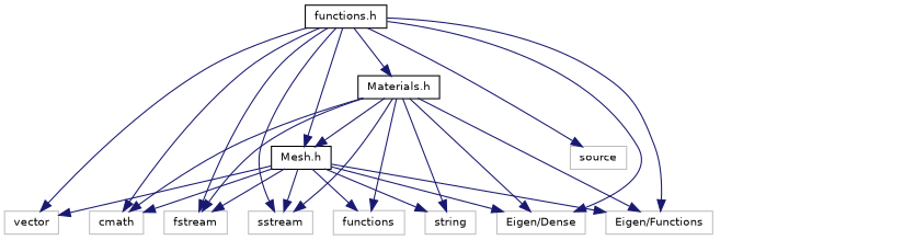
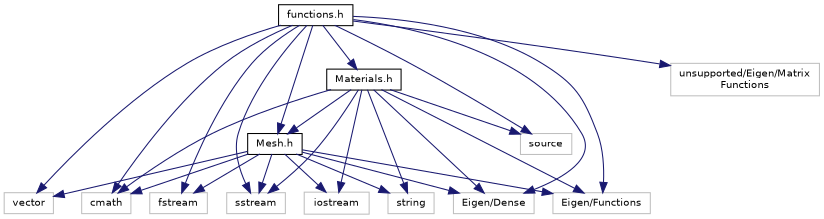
  digraph {
    node [color=grey75 fillcolor=white fontname=Helvetica fontsize=10 shape=record style=filled]
    edge [color=midnightblue fontname=Helvetica fontsize=10 labelfontname=Helvetica labelfontsize=10 style=solid]
    n1 [color=black height=0.2 label="functions.h" width=0.4]
    n2 [height=0.2 label=cmath width=0.4]
    n3 [height=0.2 label=vector width=0.4]
    n4 [height=0.2 label=fstream width=0.4]
    n5 [height=0.2 label=sstream width=0.4]
    n6 [height=0.2 label=source width=0.4]
    n7 [height=0.2 label="Eigen/Dense" width=0.4]
    n8 [height=0.2 label="Eigen/Functions" width=0.4]
+   n9 [height=0.2 label="unsupported/Eigen/Matrix\lFunctions" width=0.4]
    n10 [color=black height=0.2 label="Mesh.h" width=0.4]
    n11 [color=black height=0.2 label="Materials.h" width=0.4]
-   n12 [height=0.2 label=functions width=0.4]
+   n12 [height=0.2 label=iostream width=0.4]
    n13 [height=0.2 label=string width=0.4]
    n1 -> n2
    n1 -> n3
    n1 -> n4
    n1 -> n5
    n1 -> n6
    n1 -> n7
    n1 -> n8
+   n1 -> n9
    n1 -> n10
    n1 -> n11
    n10 -> n2
    n10 -> n3
    n10 -> n4
    n10 -> n5
    n10 -> n7
    n10 -> n8
    n10 -> n12
    n10 -> n13
    n11 -> n2
-   n11 -> n4
+   n11 -> n6
    n11 -> n5
    n11 -> n7
    n11 -> n8
    n11 -> n10
    n11 -> n12
    n11 -> n13
  }
